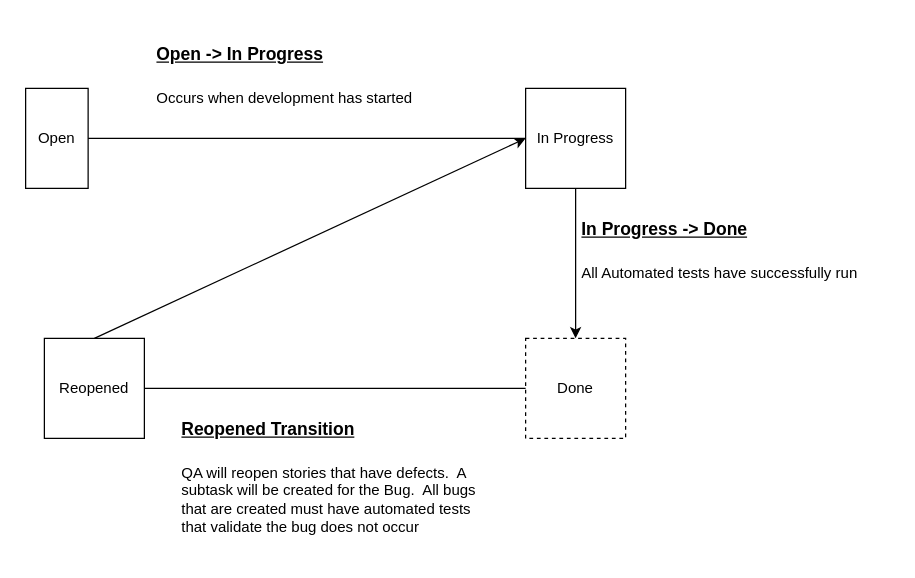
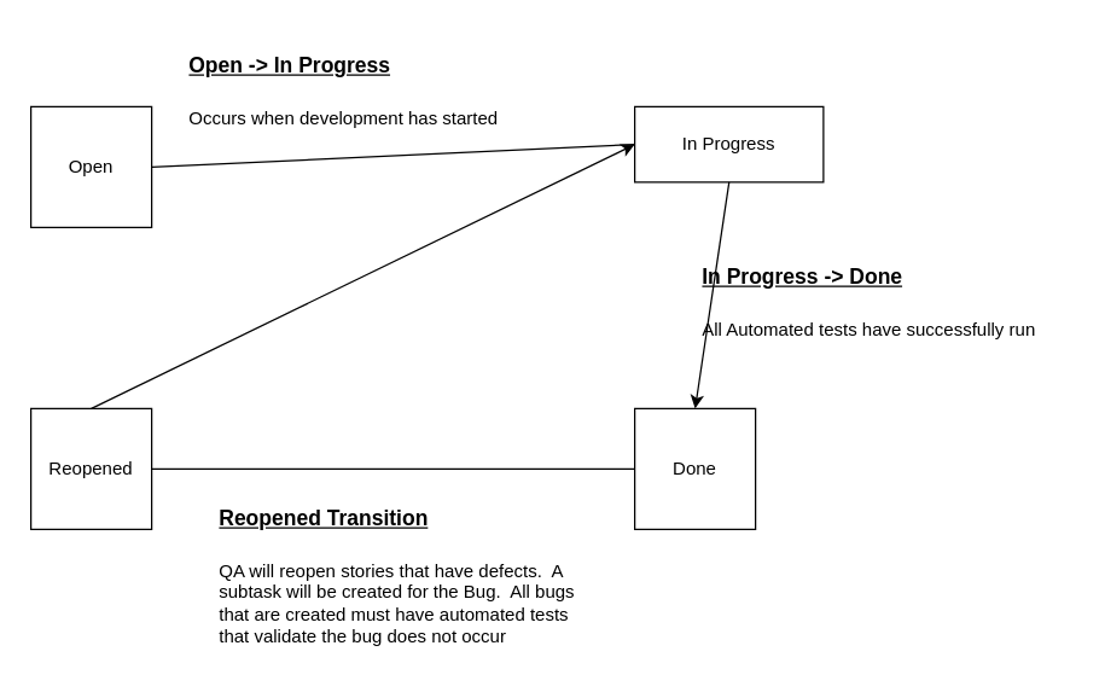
  <mxCell id="0" />
  <mxCell id="1" parent="0" />
- <mxCell id="2" value="Open" style="whiteSpace=wrap;html=1;aspect=fixed;" vertex="1" parent="1"><mxGeometry x="20" y="70" width="50" height="80" as="geometry" /></mxCell>
- <mxCell id="3" value="In Progress" style="whiteSpace=wrap;html=1;aspect=fixed;" vertex="1" parent="1"><mxGeometry x="420" y="70" width="80" height="80" as="geometry" /></mxCell>
- <mxCell id="4" value="Done" style="whiteSpace=wrap;html=1;aspect=fixed;dashed=1;" vertex="1" parent="1"><mxGeometry x="420" y="270" width="80" height="80" as="geometry" /></mxCell>
- <mxCell id="5" value="Reopened" style="whiteSpace=wrap;html=1;aspect=fixed;" vertex="1" parent="1"><mxGeometry x="35" y="270" width="80" height="80" as="geometry" /></mxCell>
+ <mxCell id="2" value="Open" style="whiteSpace=wrap;html=1;aspect=fixed;" vertex="1" parent="1"><mxGeometry x="20" y="70" width="80" height="80" as="geometry" /></mxCell>
+ <mxCell id="3" value="In Progress" style="whiteSpace=wrap;html=1;aspect=fixed;" vertex="1" parent="1"><mxGeometry x="420" y="70" width="125" height="50" as="geometry" /></mxCell>
+ <mxCell id="4" value="Done" style="whiteSpace=wrap;html=1;aspect=fixed;" vertex="1" parent="1"><mxGeometry x="420" y="270" width="80" height="80" as="geometry" /></mxCell>
+ <mxCell id="5" value="Reopened" style="whiteSpace=wrap;html=1;aspect=fixed;" vertex="1" parent="1"><mxGeometry x="20" y="270" width="80" height="80" as="geometry" /></mxCell>
  <mxCell id="6" value="" style="endArrow=none;html=1;rounded=0;entryX=0;entryY=0.5;entryDx=0;entryDy=0;exitX=1;exitY=0.5;exitDx=0;exitDy=0;" edge="1" parent="1" source="2" target="3"><mxGeometry width="50" height="50" relative="1" as="geometry"><mxPoint x="90" y="150" as="sourcePoint" /><mxPoint x="140" y="100" as="targetPoint" /></mxGeometry></mxCell>
  <mxCell id="7" value="" style="endArrow=classic;html=1;rounded=0;exitX=0.5;exitY=1;exitDx=0;exitDy=0;entryX=0.5;entryY=0;entryDx=0;entryDy=0;" edge="1" parent="1" source="3" target="4"><mxGeometry width="50" height="50" relative="1" as="geometry"><mxPoint x="550" y="220" as="sourcePoint" /><mxPoint x="600" y="170" as="targetPoint" /></mxGeometry></mxCell>
  <mxCell id="8" value="" style="endArrow=none;html=1;rounded=0;exitX=0;exitY=0.5;exitDx=0;exitDy=0;entryX=1;entryY=0.5;entryDx=0;entryDy=0;" edge="1" parent="1" source="4" target="5"><mxGeometry width="50" height="50" relative="1" as="geometry"><mxPoint x="410" y="430" as="sourcePoint" /><mxPoint x="460" y="380" as="targetPoint" /></mxGeometry></mxCell>
  <mxCell id="9" value="" style="endArrow=classic;html=1;rounded=0;exitX=0.5;exitY=0;exitDx=0;exitDy=0;entryX=0;entryY=0.5;entryDx=0;entryDy=0;" edge="1" parent="1" source="5" target="3"><mxGeometry width="50" height="50" relative="1" as="geometry"><mxPoint x="50" y="260" as="sourcePoint" /><mxPoint x="100" y="210" as="targetPoint" /></mxGeometry></mxCell>
  <mxCell id="10" value="&lt;h1&gt;&lt;font style=&quot;font-size: 14px&quot;&gt;&lt;u&gt;Reopened Transition&lt;/u&gt;&lt;br&gt;&lt;/font&gt;&lt;/h1&gt;&lt;div&gt;&lt;span&gt;QA will reopen stories that have defects.&amp;nbsp; A subtask will be created for the Bug.&amp;nbsp; All bugs that are created must have automated tests that validate the bug does not occur&lt;/span&gt;&lt;/div&gt;" style="text;html=1;strokeColor=none;fillColor=none;spacing=5;spacingTop=-20;whiteSpace=wrap;overflow=hidden;rounded=0;" vertex="1" parent="1"><mxGeometry x="140" y="320" width="250" height="120" as="geometry" /></mxCell>
  <mxCell id="11" value="&lt;h1&gt;&lt;font style=&quot;font-size: 14px&quot;&gt;&lt;u&gt;Open -&amp;gt; In Progress&lt;/u&gt;&lt;br&gt;&lt;/font&gt;&lt;/h1&gt;&lt;div&gt;Occurs when development has started&lt;/div&gt;" style="text;html=1;strokeColor=none;fillColor=none;spacing=5;spacingTop=-20;whiteSpace=wrap;overflow=hidden;rounded=0;" vertex="1" parent="1"><mxGeometry x="120" y="20" width="250" height="90" as="geometry" /></mxCell>
  <mxCell id="12" value="&lt;h1&gt;&lt;font style=&quot;font-size: 14px&quot;&gt;&lt;u&gt;In Progress -&amp;gt; Done&lt;/u&gt;&lt;br&gt;&lt;/font&gt;&lt;/h1&gt;&lt;div&gt;All Automated tests have successfully run&amp;nbsp;&lt;/div&gt;" style="text;html=1;strokeColor=none;fillColor=none;spacing=5;spacingTop=-20;whiteSpace=wrap;overflow=hidden;rounded=0;" vertex="1" parent="1"><mxGeometry x="460" y="160" width="250" height="90" as="geometry" /></mxCell>
